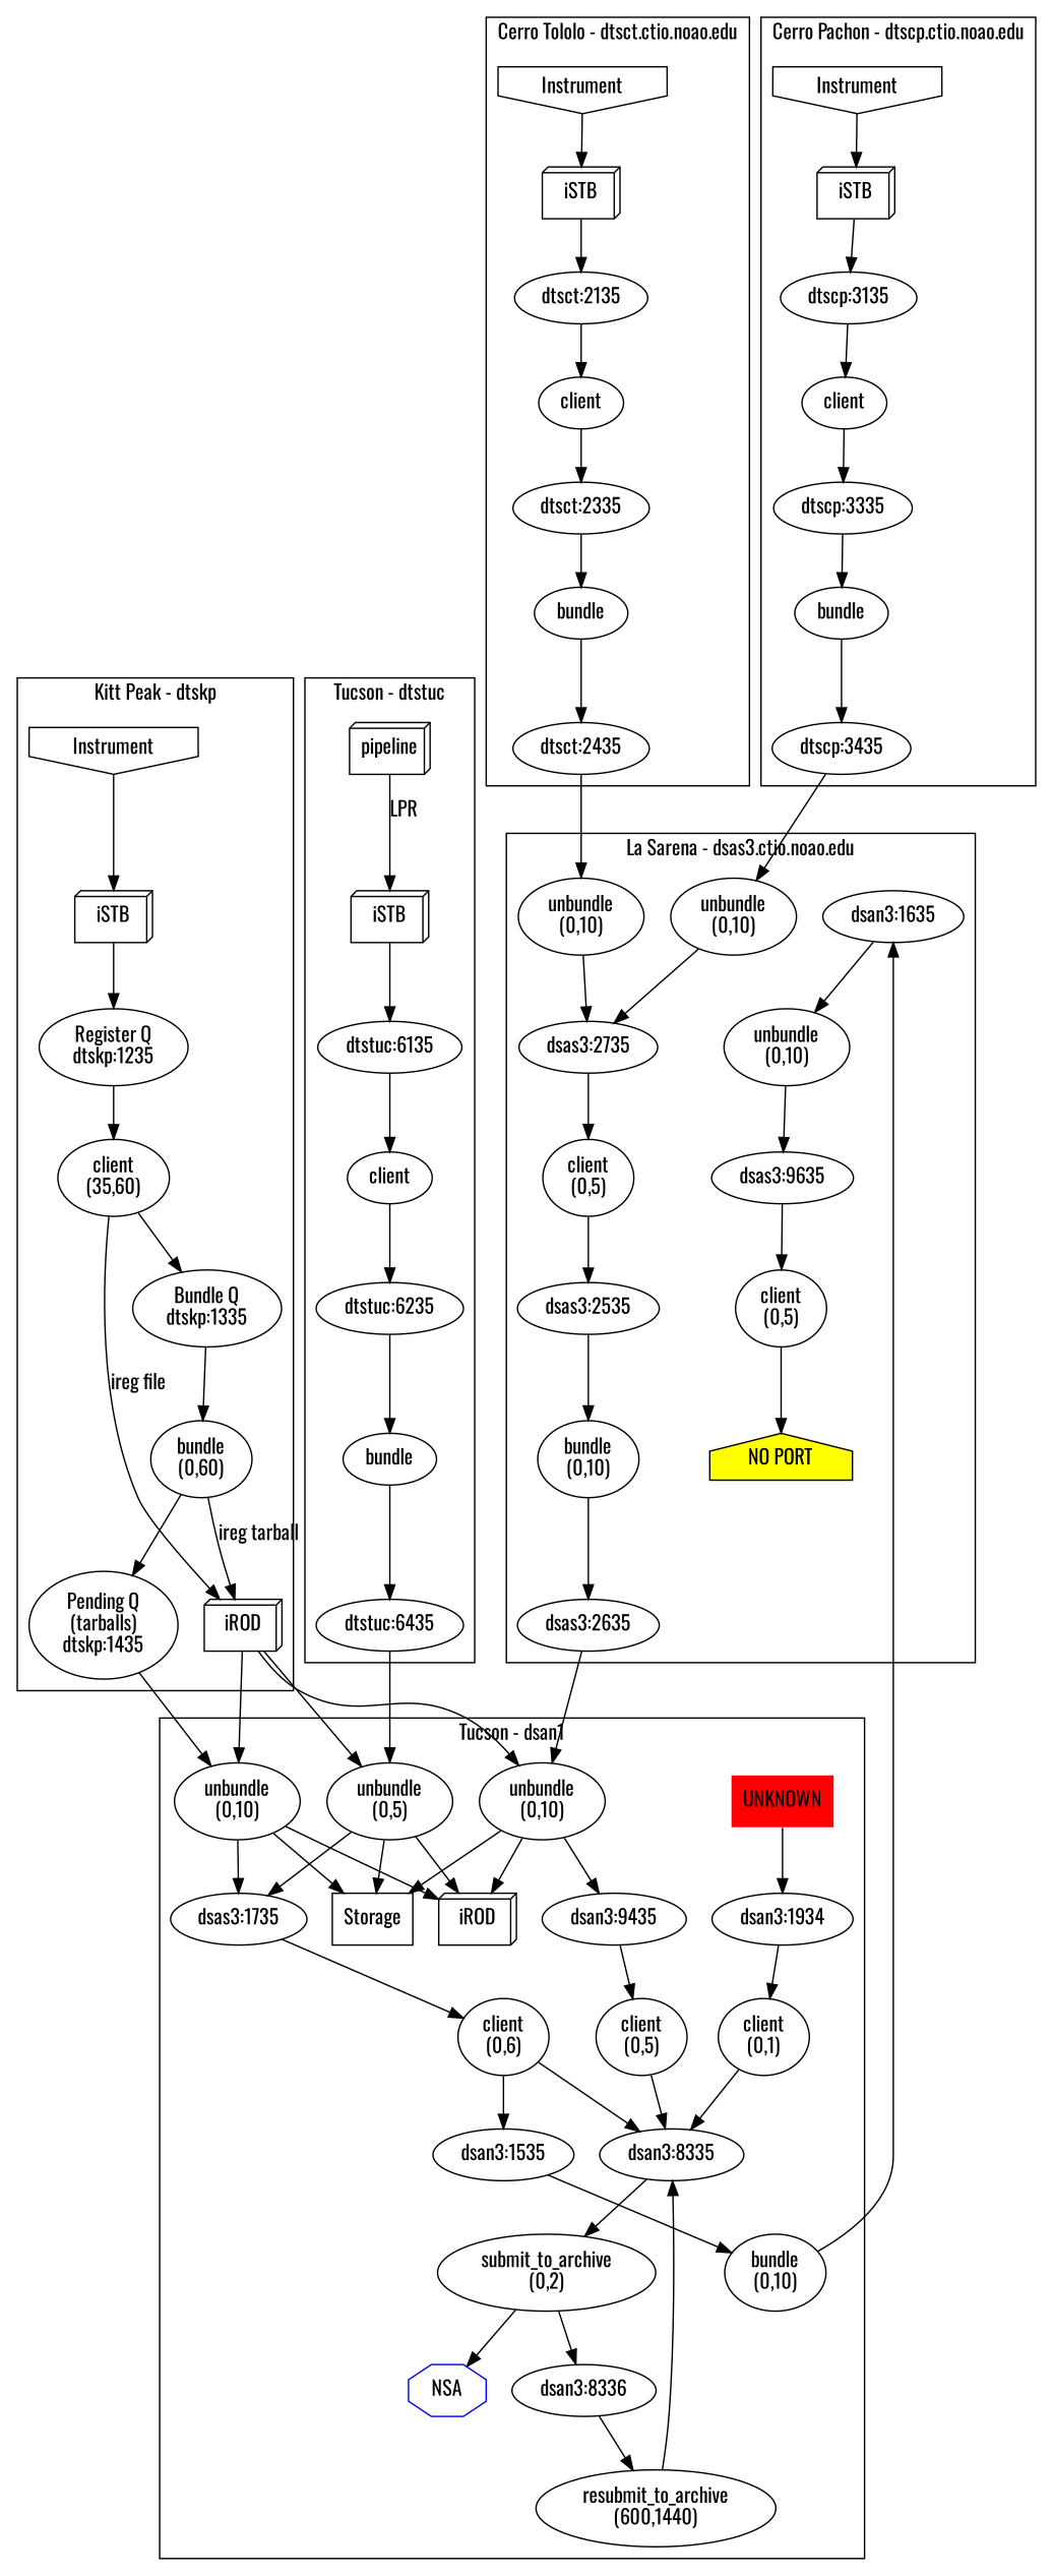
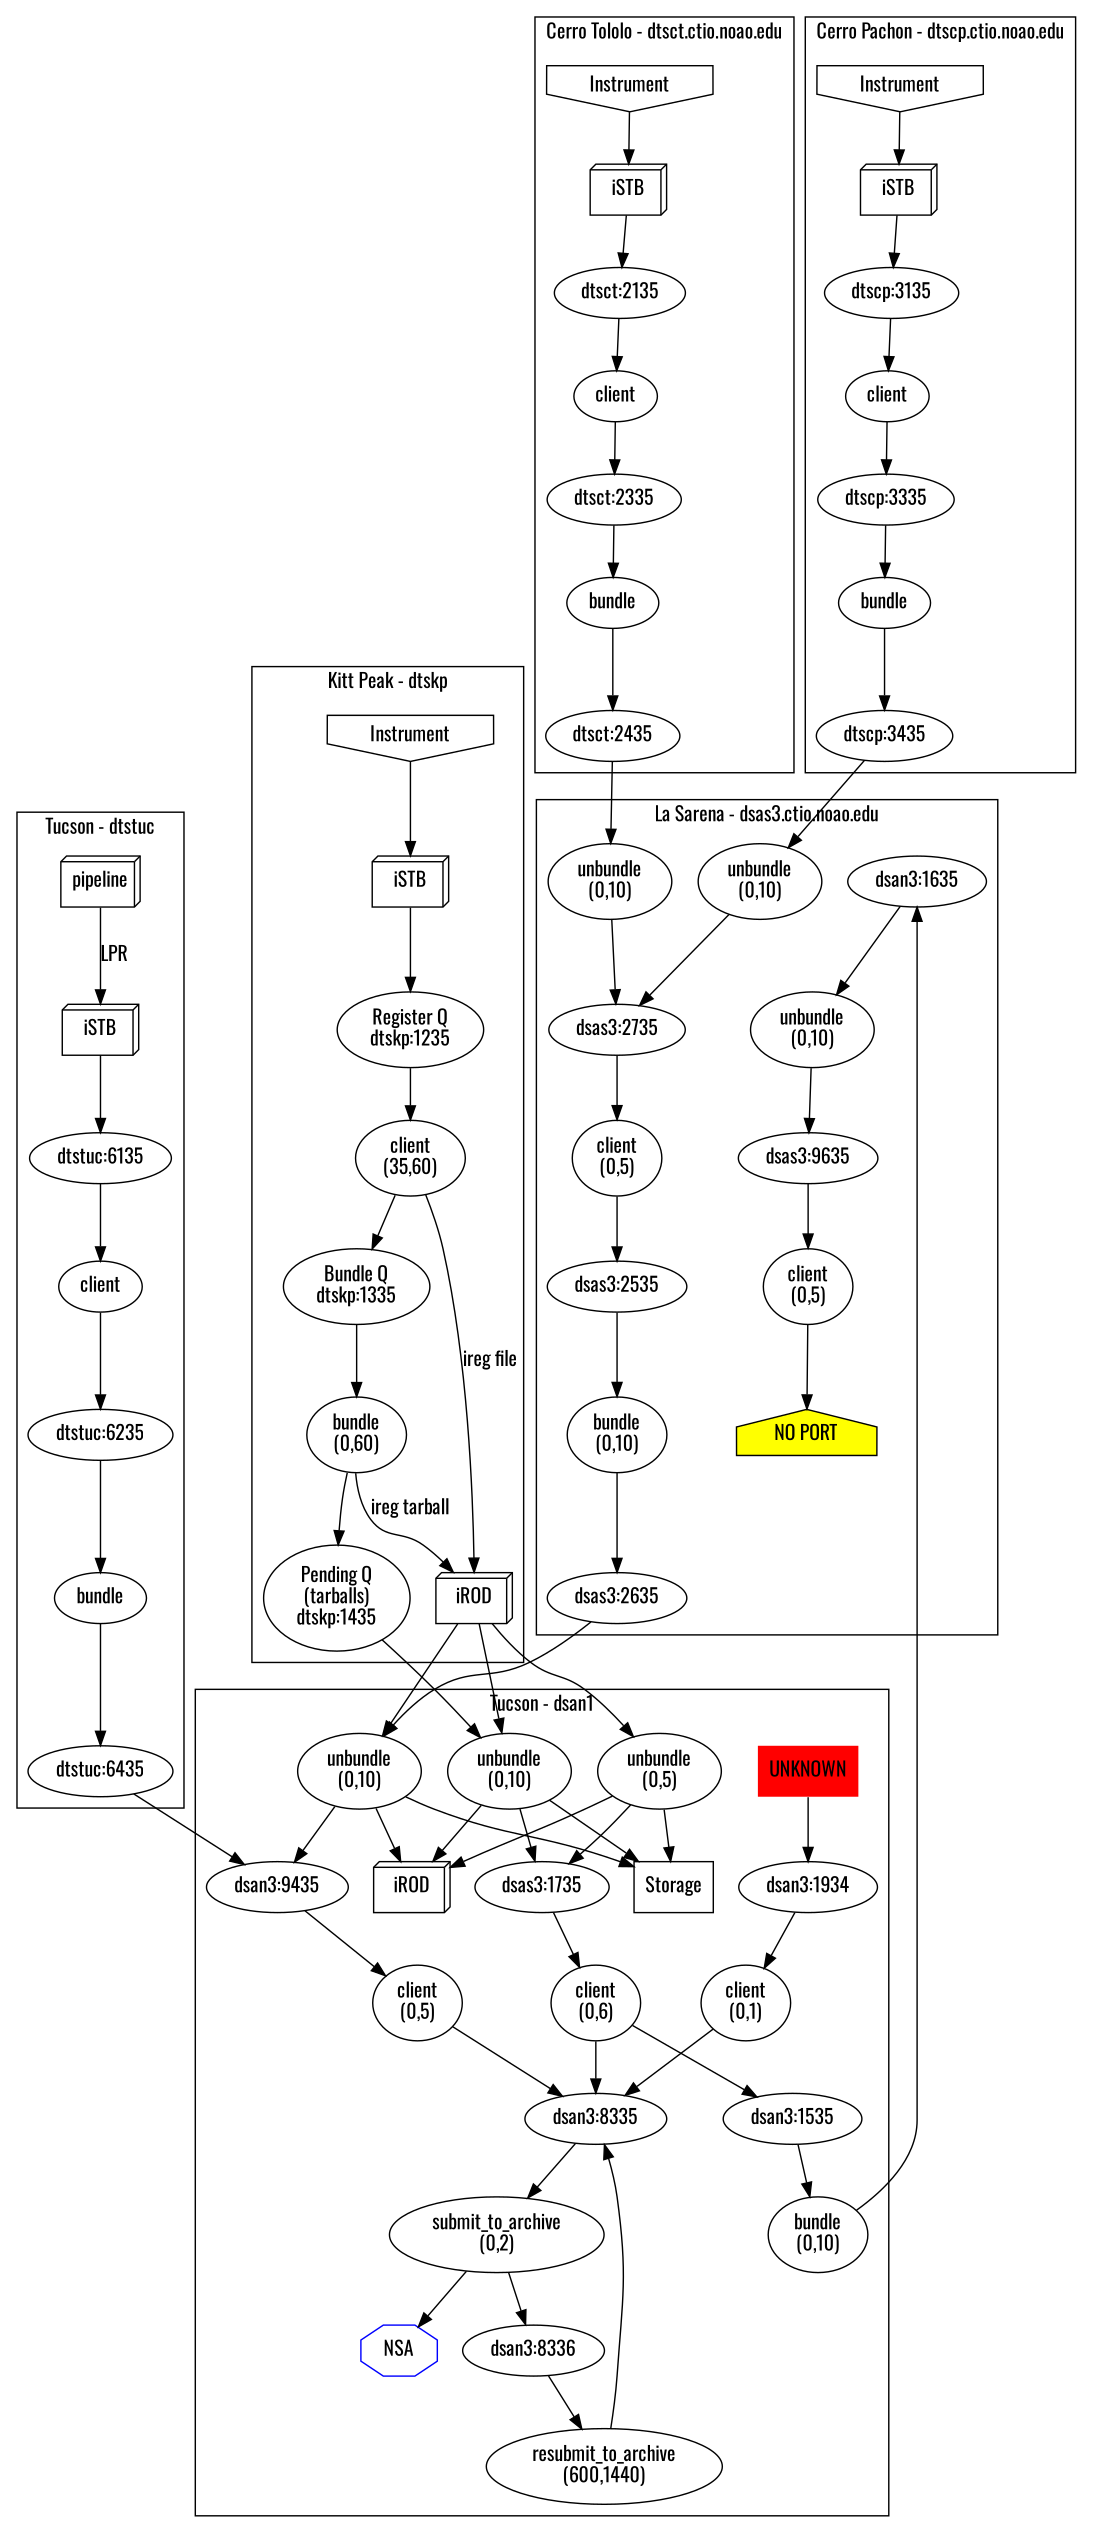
  digraph {
    fontname=Oswald
    rankdir=TD
    node [fillcolor=red fontname=Oswald peripheries=1 shape=ellipse]
    edge [fontname=Oswald]
    n1 [label="dtscp:3135"]
    n2 [label=client]
    n3 [label="dtscp:3335"]
    n4 [label=bundle]
    n5 [label="dtscp:3435"]
    n6 [label=Instrument shape=invhouse]
    n7 [label=iSTB shape=box3d]
    n8 [label="dtsct:2135"]
    n9 [label=client]
    n10 [label="dtsct:2335"]
    n11 [label=bundle]
    n12 [label="dtsct:2435"]
    n13 [label=Instrument shape=invhouse]
    n14 [label=iSTB shape=box3d]
    n15 [fillcolor=yellow label="NO PORT" shape=house style=filled peripheries=""]
    n16 [label="dsan3:1635"]
    n17 [label="unbundle\n(0,10)"]
    n18 [label="unbundle\n(0,10)"]
    n19 [label="unbundle\n(0,10)"]
    n20 [label="dsas3:2535"]
    n21 [label="bundle\n(0,10)"]
    n22 [label="dsas3:2635"]
    n23 [label="dsas3:2735"]
    n24 [label="client\n(0,5)"]
    n25 [label="dsas3:9635"]
    n26 [label="client\n(0,5)"]
    n27 [label="Register Q\ndtskp:1235"]
    n28 [label="client\n(35,60)"]
    n29 [label="Bundle Q\ndtskp:1335"]
    n30 [label="bundle\n(0,60)"]
    n31 [label="Pending Q\n(tarballs)\ndtskp:1435"]
    n32 [label=iROD shape=box3d]
    n33 [label=Instrument shape=invhouse]
    n34 [label=iSTB shape=box3d]
    n35 [label="dtstuc:6435"]
    n36 [label="dtstuc:6135"]
    n37 [label=client]
    n38 [label="dtstuc:6235"]
    n39 [label=bundle]
    n40 [label=pipeline shape=box3d]
    n41 [label=iSTB shape=box3d]
    n42 [label=UNKNOWN shape=plaintext style=filled peripheries=""]
    n43 [label="dsan3:1934"]
    n44 [label="unbundle\n(0,5)"]
    n45 [label="dsan3:1535"]
    n46 [label="bundle\n(0,10)"]
    n47 [label="dsas3:1735"]
    n48 [label="client\n(0,6)"]
    n49 [label="unbundle\n(0,10)"]
    n50 [label="unbundle\n(0,10)"]
    n51 [label="client\n(0,1)"]
    n52 [label="dsan3:8335"]
    n53 [label="submit_to_archive\n(0,2)"]
    n54 [label="dsan3:9435"]
    n55 [label="client\n(0,5)"]
    n56 [label="dsan3:8336"]
    n57 [label="resubmit_to_archive\n(600,1440)"]
    n58 [label=Storage shape=none]
    n59 [label=iROD shape=box3d]
    n60 [color=blue label=NSA shape=octagon]
    subgraph cluster_1 {
      label="Cerro Pachon - dtscp.ctio.noao.edu"
      style=solid
      n1
      n2
      n3
      n4
      n5
      n6
      n7
    }
    subgraph cluster_2 {
      label="Cerro Tololo - dtsct.ctio.noao.edu"
      style=solid
      n8
      n9
      n10
      n11
      n12
      n13
      n14
    }
    subgraph cluster_3 {
      label="La Sarena - dsas3.ctio.noao.edu"
      style=solid
      n15
      n16
      n17
      n18
      n19
      n20
      n21
      n22
      n23
      n24
      n25
      n26
    }
    subgraph cluster_4 {
      label="Kitt Peak - dtskp"
      rankdir=LR
      style=solid
      n27
      n28
      n29
      n30
      n31
      n32
      n33
      n34
    }
    subgraph cluster_5 {
      label="Tucson - dtstuc"
      style=solid
      n35
      n36
      n37
      n38
      n39
      n40
      n41
    }
    subgraph cluster_6 {
      label="Tucson - dsan1"
      rankdir=LR
      style=solid
      n42
      n43
      n44
      n45
      n46
      n47
      n48
      n49
      n50
      n51
      n52
      n53
      n54
      n55
      n56
      n57
      n58
      n59
      n60
    }
    n1 -> n2
    n2 -> n3
    n3 -> n4
    n4 -> n5
    n5 -> n18
    n6 -> n7
    n7 -> n1
    n8 -> n9
    n9 -> n10
    n10 -> n11
    n11 -> n12
    n12 -> n19
    n13 -> n14
    n14 -> n8
    n16 -> n17
    n17 -> n25
    n18 -> n23
    n19 -> n23
    n20 -> n21
    n21 -> n22
    n22 -> n49
    n23 -> n24
    n24 -> n20
    n25 -> n26
    n26 -> n15
    n27 -> n28
    n28 -> n29
    n28 -> n32 [label="ireg file"]
    n29 -> n30
    n30 -> n31
    n30 -> n32 [label="ireg tarball"]
    n31 -> n50
    n32 -> n44
    n32 -> n49
    n32 -> n50
    n33 -> n34
    n34 -> n27
-   n35 -> n44
+   n35 -> n54
    n36 -> n37
    n37 -> n38
    n38 -> n39
    n39 -> n35
    n40 -> n41 [label=LPR]
    n41 -> n36
    n42 -> n43
    n43 -> n51
    n44 -> n47
    n44 -> n58
    n44 -> n59
    n45 -> n46
    n46 -> n16
    n47 -> n48
    n48 -> n45
    n48 -> n52
    n49 -> n54
    n49 -> n58
    n49 -> n59
    n50 -> n47
    n50 -> n58
    n50 -> n59
    n51 -> n52
    n52 -> n53
    n53 -> n56
    n53 -> n60
    n54 -> n55
    n55 -> n52
    n56 -> n57
    n57 -> n52
  }
